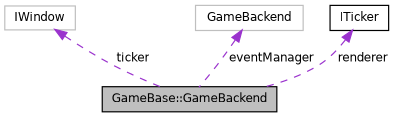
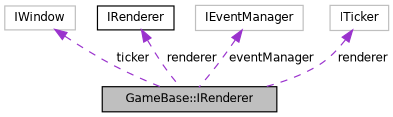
  digraph {
    node [color=grey75 fillcolor=white fontname=Helvetica fontsize=10 shape=record style=filled]
    edge [color=darkorchid3 dir=back fontname=Helvetica fontsize=10 labelfontname=Helvetica labelfontsize=10 style=dashed]
-   n1 [color=black fillcolor=grey75 fontcolor=black height=0.2 label="GameBase::GameBackend" width=0.4]
+   n1 [color=black fillcolor=grey75 fontcolor=black height=0.2 label="GameBase::IRenderer" width=0.4]
    n2 [height=0.2 label=IWindow width=0.4]
-   n4 [height=0.2 label=GameBackend width=0.4]
-   n5 [color=black height=0.2 label=ITicker width=0.4]
+   n3 [color=black height=0.2 label=IRenderer width=0.4]
+   n4 [height=0.2 label=IEventManager width=0.4]
+   n5 [height=0.2 label=ITicker width=0.4]
    n2 -> n1 [label=" ticker"]
+   n3 -> n1 [label=" renderer"]
    n4 -> n1 [label=" eventManager"]
    n5 -> n1 [label=" renderer"]
  }
